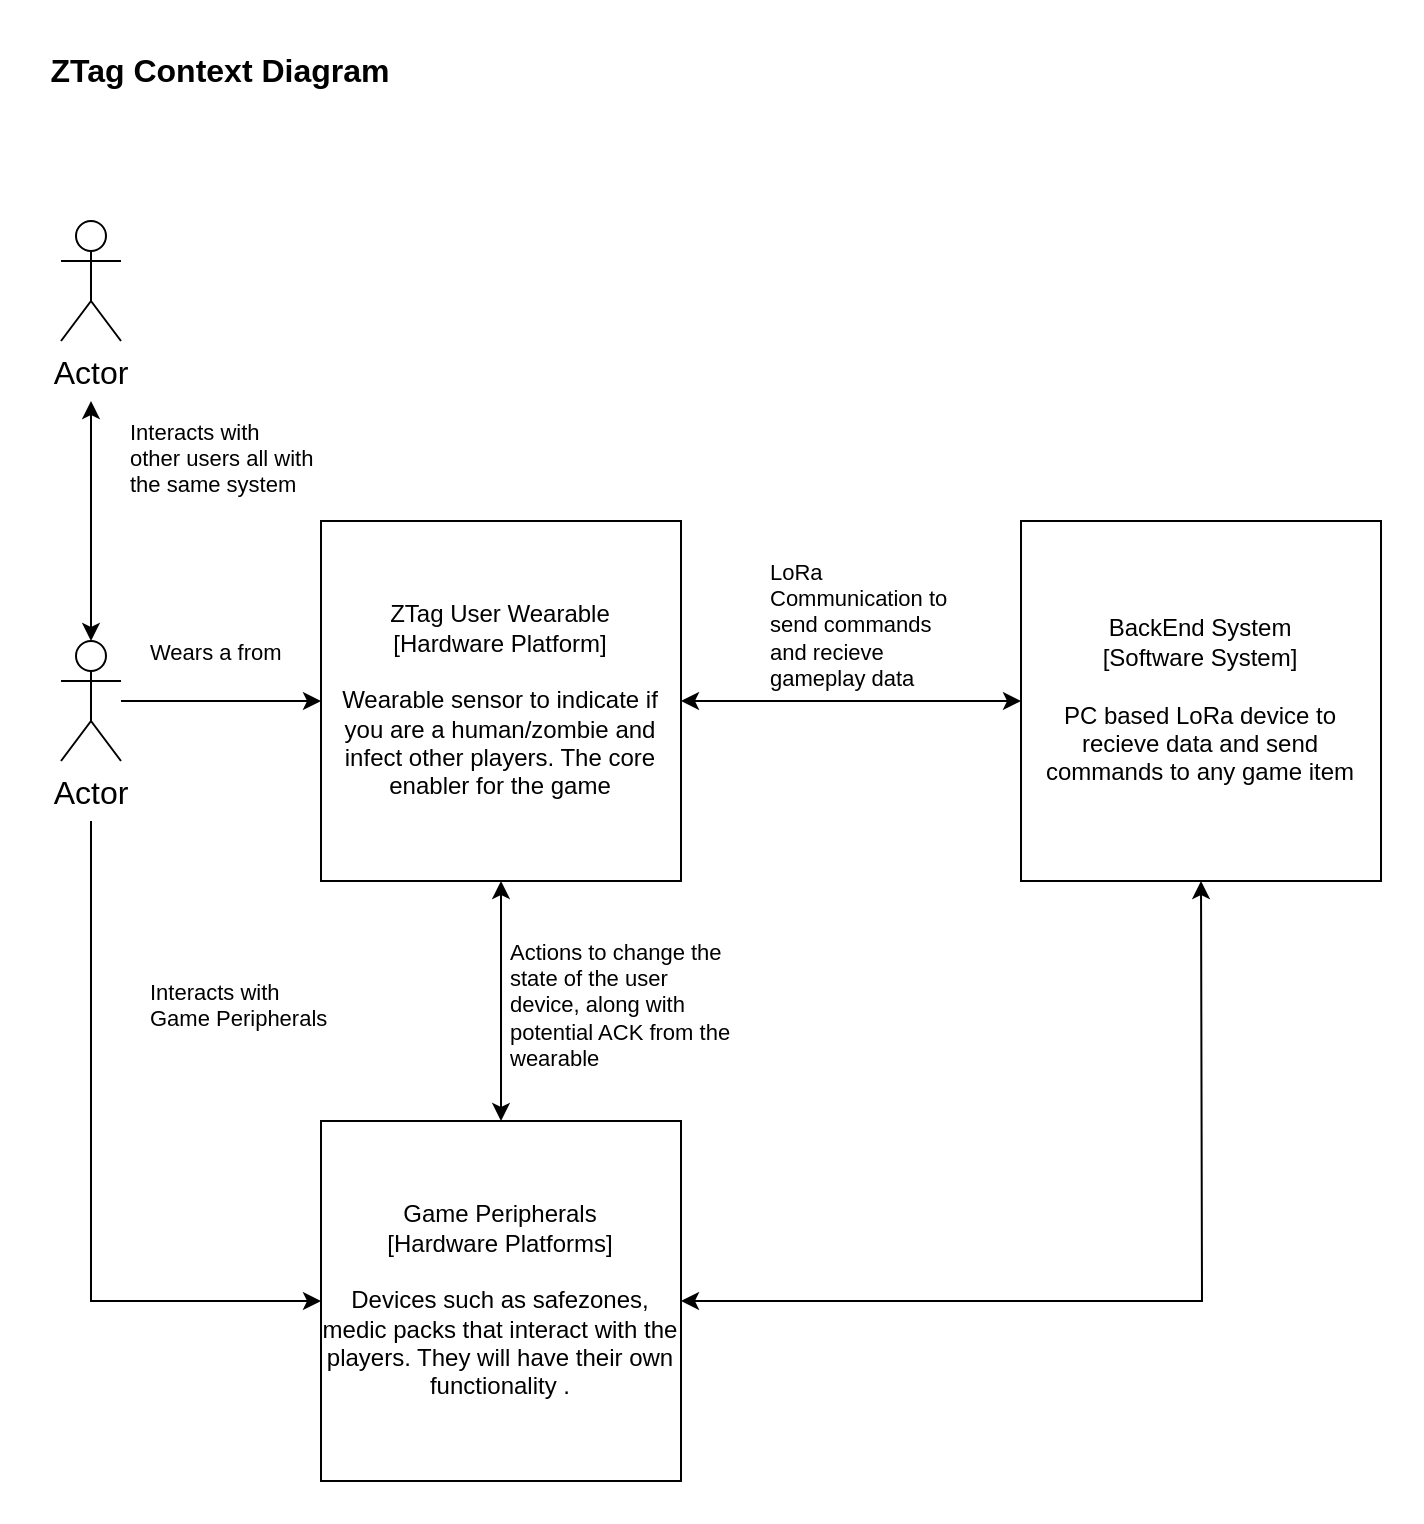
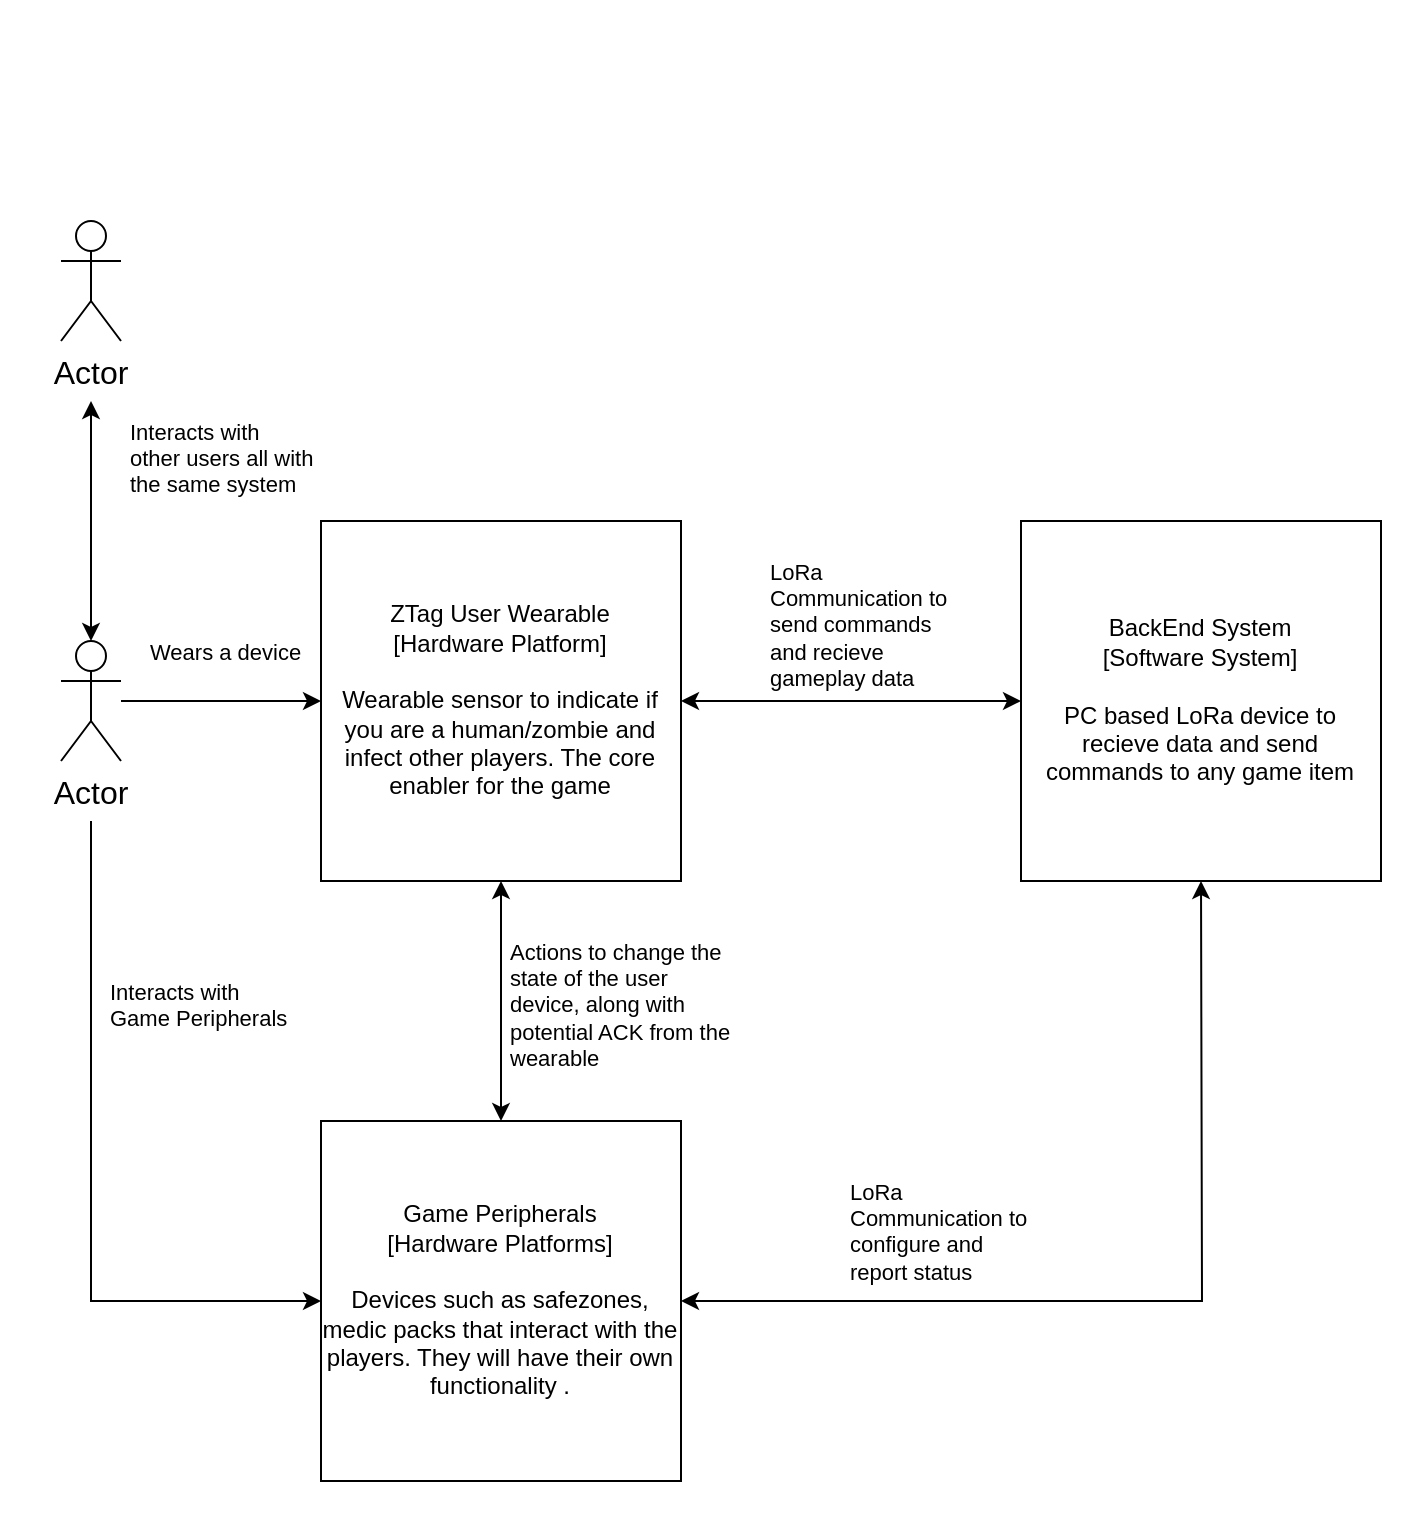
  <mxCell id="0" />
  <mxCell id="1" parent="0" />
  <mxCell id="2" value="" style="edgeStyle=orthogonalEdgeStyle;rounded=0;orthogonalLoop=1;jettySize=auto;html=1;entryX=0;entryY=0.5;entryDx=0;entryDy=0;startArrow=classic;startFill=1;" edge="1" parent="1" source="4"><mxGeometry relative="1" as="geometry"><mxPoint x="510" y="350" as="targetPoint" /></mxGeometry></mxCell>
  <mxCell id="3" value="" style="edgeStyle=orthogonalEdgeStyle;rounded=0;orthogonalLoop=1;jettySize=auto;html=1;fontSize=11;startArrow=classic;startFill=1;" edge="1" parent="1" source="4" target="8"><mxGeometry relative="1" as="geometry" /></mxCell>
  <mxCell id="4" value="&lt;div&gt;ZTag User Wearable&lt;/div&gt;&lt;div&gt;[Hardware Platform]&lt;/div&gt;&lt;div&gt;&lt;br&gt;&lt;/div&gt;&lt;div&gt;Wearable sensor to indicate if you are a human/zombie and infect other players. The core enabler for the game&lt;br&gt;&lt;/div&gt;" style="whiteSpace=wrap;html=1;aspect=fixed;" vertex="1" parent="1"><mxGeometry x="160" y="260" width="180" height="180" as="geometry" /></mxCell>
  <mxCell id="5" value="&lt;div&gt;BackEnd System&lt;/div&gt;&lt;div&gt;[Software System]&lt;/div&gt;&lt;div&gt;&lt;br&gt;&lt;/div&gt;&lt;div&gt;PC based LoRa device to recieve data and send commands to any game item&lt;br&gt;&lt;/div&gt;" style="whiteSpace=wrap;html=1;aspect=fixed;" vertex="1" parent="1"><mxGeometry x="510" y="260" width="180" height="180" as="geometry" /></mxCell>
  <mxCell id="6" value="&lt;div style=&quot;font-size: 11px;&quot;&gt;LoRa Communication to send commands and recieve gameplay data&lt;/div&gt;&lt;div style=&quot;font-size: 11px;&quot;&gt;&lt;br&gt;&lt;/div&gt;&lt;div style=&quot;font-size: 11px;&quot;&gt;&lt;br style=&quot;font-size: 11px;&quot;&gt;&lt;br style=&quot;font-size: 11px;&quot;&gt;&lt;/div&gt;" style="text;html=1;strokeColor=none;fillColor=none;spacing=5;spacingTop=-20;whiteSpace=wrap;overflow=hidden;rounded=0;fontSize=11;" vertex="1" parent="1"><mxGeometry x="380" y="290" width="100" height="60" as="geometry" /></mxCell>
  <mxCell id="7" style="edgeStyle=orthogonalEdgeStyle;rounded=0;orthogonalLoop=1;jettySize=auto;html=1;fontSize=11;startArrow=classic;startFill=1;" edge="1" parent="1" source="8"><mxGeometry relative="1" as="geometry"><mxPoint x="600" y="440" as="targetPoint" /></mxGeometry></mxCell>
  <mxCell id="8" value="&lt;div&gt;Game Peripherals&lt;/div&gt;&lt;div&gt;[Hardware Platforms]&lt;/div&gt;&lt;div&gt;&lt;br&gt;&lt;/div&gt;&lt;div&gt;Devices such as safezones, medic packs that interact with the players. They will have their own functionality .&lt;br&gt;&lt;/div&gt;" style="whiteSpace=wrap;html=1;aspect=fixed;" vertex="1" parent="1"><mxGeometry x="160" y="560" width="180" height="180" as="geometry" /></mxCell>
+ <mxCell id="9" value="&lt;div style=&quot;font-size: 11px;&quot;&gt;LoRa Communication to configure and report status&lt;br&gt;&lt;/div&gt;&lt;div style=&quot;font-size: 11px;&quot;&gt;&lt;br style=&quot;font-size: 11px;&quot;&gt;&lt;br style=&quot;font-size: 11px;&quot;&gt;&lt;/div&gt;" style="text;html=1;strokeColor=none;fillColor=none;spacing=5;spacingTop=-20;whiteSpace=wrap;overflow=hidden;rounded=0;fontSize=11;" vertex="1" parent="1"><mxGeometry x="420" y="600" width="100" height="60" as="geometry" /></mxCell>
  <mxCell id="10" value="&lt;div&gt;Actions to change the state of the user device, along with potential ACK from the wearable&lt;/div&gt;" style="text;html=1;strokeColor=none;fillColor=none;spacing=5;spacingTop=-20;whiteSpace=wrap;overflow=hidden;rounded=0;fontSize=11;" vertex="1" parent="1"><mxGeometry x="250" y="480" width="120" height="60" as="geometry" /></mxCell>
- <mxCell id="11" value="ZTag Context Diagram" style="text;html=1;strokeColor=none;fillColor=none;align=center;verticalAlign=middle;whiteSpace=wrap;rounded=0;fontSize=16;fontStyle=1" vertex="1" parent="1"><mxGeometry x="20" y="20" width="180" height="30" as="geometry" /></mxCell>
  <mxCell id="12" style="edgeStyle=orthogonalEdgeStyle;rounded=0;orthogonalLoop=1;jettySize=auto;html=1;entryX=0;entryY=0.5;entryDx=0;entryDy=0;fontSize=16;startArrow=none;startFill=0;" edge="1" parent="1" source="15" target="4"><mxGeometry relative="1" as="geometry"><Array as="points"><mxPoint x="90" y="350" /><mxPoint x="90" y="350" /></Array></mxGeometry></mxCell>
  <mxCell id="13" style="edgeStyle=orthogonalEdgeStyle;rounded=0;orthogonalLoop=1;jettySize=auto;html=1;entryX=0;entryY=0.5;entryDx=0;entryDy=0;fontSize=16;startArrow=none;startFill=0;" edge="1" parent="1" target="8"><mxGeometry relative="1" as="geometry"><mxPoint x="45" y="410" as="sourcePoint" /><Array as="points"><mxPoint x="45" y="650" /></Array></mxGeometry></mxCell>
  <mxCell id="14" style="edgeStyle=orthogonalEdgeStyle;rounded=0;orthogonalLoop=1;jettySize=auto;html=1;fontSize=16;startArrow=classic;startFill=1;" edge="1" parent="1" source="15"><mxGeometry relative="1" as="geometry"><mxPoint x="45" y="200" as="targetPoint" /></mxGeometry></mxCell>
  <mxCell id="15" value="Actor" style="shape=umlActor;verticalLabelPosition=bottom;verticalAlign=top;html=1;outlineConnect=0;fontSize=16;" vertex="1" parent="1"><mxGeometry x="30" y="320" width="30" height="60" as="geometry" /></mxCell>
- <mxCell id="16" value="Wears a from" style="text;html=1;strokeColor=none;fillColor=none;spacing=5;spacingTop=-20;whiteSpace=wrap;overflow=hidden;rounded=0;fontSize=11;" vertex="1" parent="1"><mxGeometry x="70" y="330" width="100" height="20" as="geometry" /></mxCell>
- <mxCell id="17" value="Interacts with Game Peripherals" style="text;html=1;strokeColor=none;fillColor=none;spacing=5;spacingTop=-20;whiteSpace=wrap;overflow=hidden;rounded=0;fontSize=11;" vertex="1" parent="1"><mxGeometry x="70" y="500" width="100" height="20" as="geometry" /></mxCell>
+ <mxCell id="16" value="Wears a device" style="text;html=1;strokeColor=none;fillColor=none;spacing=5;spacingTop=-20;whiteSpace=wrap;overflow=hidden;rounded=0;fontSize=11;" vertex="1" parent="1"><mxGeometry x="70" y="330" width="100" height="20" as="geometry" /></mxCell>
+ <mxCell id="17" value="Interacts with Game Peripherals" style="text;html=1;strokeColor=none;fillColor=none;spacing=5;spacingTop=-20;whiteSpace=wrap;overflow=hidden;rounded=0;fontSize=11;" vertex="1" parent="1"><mxGeometry x="50" y="500" width="100" height="20" as="geometry" /></mxCell>
  <mxCell id="18" value="Actor" style="shape=umlActor;verticalLabelPosition=bottom;verticalAlign=top;html=1;outlineConnect=0;fontSize=16;" vertex="1" parent="1"><mxGeometry x="30" y="110" width="30" height="60" as="geometry" /></mxCell>
  <mxCell id="19" value="Interacts with other users all with the same system" style="text;html=1;strokeColor=none;fillColor=none;spacing=5;spacingTop=-20;whiteSpace=wrap;overflow=hidden;rounded=0;fontSize=11;" vertex="1" parent="1"><mxGeometry x="60" y="220" width="100" height="60" as="geometry" /></mxCell>
